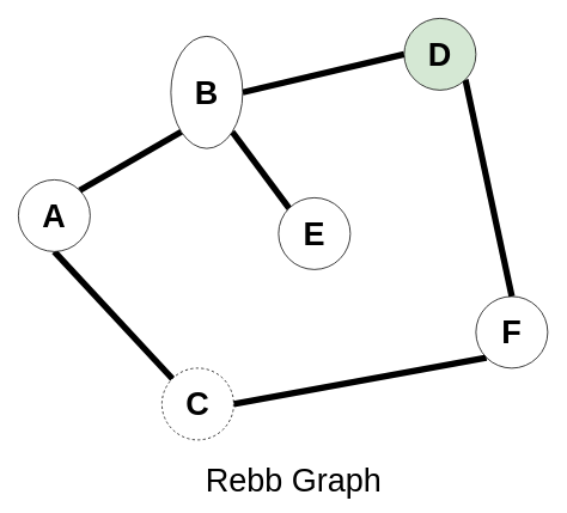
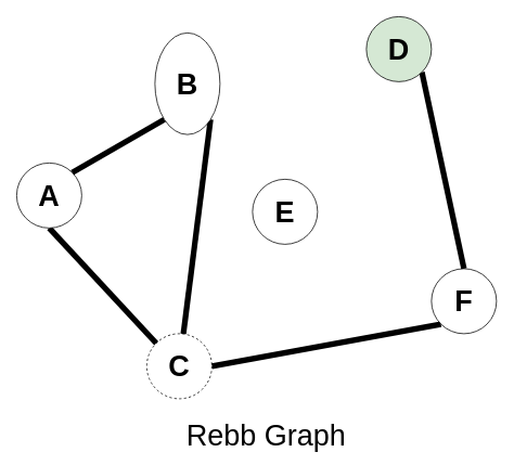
  <mxCell id="0" />
  <mxCell id="1" parent="0" />
  <mxCell id="2" style="edgeStyle=none;html=1;exitX=1;exitY=0;exitDx=0;exitDy=0;entryX=0;entryY=1;entryDx=0;entryDy=0;fontSize=36;endArrow=none;endFill=0;strokeWidth=7;" edge="1" parent="1" source="4" target="7"><mxGeometry relative="1" as="geometry" /></mxCell>
  <mxCell id="3" style="edgeStyle=none;html=1;exitX=0.5;exitY=1;exitDx=0;exitDy=0;entryX=0;entryY=0;entryDx=0;entryDy=0;fontSize=36;endArrow=none;endFill=0;strokeWidth=7;" edge="1" parent="1" source="4" target="9"><mxGeometry relative="1" as="geometry" /></mxCell>
  <mxCell id="4" value="&lt;b&gt;&lt;font style=&quot;font-size: 36px&quot;&gt;A&lt;/font&gt;&lt;/b&gt;" style="ellipse;whiteSpace=wrap;html=1;aspect=fixed;" vertex="1" parent="1"><mxGeometry x="20" y="200" width="80" height="80" as="geometry" /></mxCell>
- <mxCell id="5" style="edgeStyle=none;html=1;exitX=1;exitY=0.5;exitDx=0;exitDy=0;entryX=0;entryY=0.5;entryDx=0;entryDy=0;fontSize=36;endArrow=none;endFill=0;strokeWidth=7;" edge="1" parent="1" source="7" target="12"><mxGeometry relative="1" as="geometry" /></mxCell>
- <mxCell id="6" style="edgeStyle=none;html=1;exitX=1;exitY=1;exitDx=0;exitDy=0;entryX=0;entryY=0;entryDx=0;entryDy=0;fontSize=36;endArrow=none;endFill=0;strokeWidth=7;" edge="1" parent="1" source="7" target="10"><mxGeometry relative="1" as="geometry" /></mxCell>
+ <mxCell id="6" style="edgeStyle=none;html=1;exitX=1;exitY=1;exitDx=0;exitDy=0;fontSize=36;endArrow=none;endFill=0;strokeWidth=7;" edge="1" parent="1" source="7" target="9"><mxGeometry relative="1" as="geometry" /></mxCell>
  <mxCell id="7" value="&lt;span style=&quot;font-size: 36px&quot;&gt;&lt;b&gt;B&lt;/b&gt;&lt;/span&gt;" style="ellipse;whiteSpace=wrap;html=1;aspect=fixed;" vertex="1" parent="1"><mxGeometry x="190" y="40" width="80" height="125" as="geometry" /></mxCell>
  <mxCell id="8" style="edgeStyle=none;html=1;exitX=1;exitY=0.5;exitDx=0;exitDy=0;entryX=0;entryY=1;entryDx=0;entryDy=0;fontSize=36;endArrow=none;endFill=0;strokeWidth=7;" edge="1" parent="1" source="9" target="13"><mxGeometry relative="1" as="geometry" /></mxCell>
  <mxCell id="9" value="&lt;span style=&quot;font-size: 36px&quot;&gt;&lt;b&gt;C&lt;/b&gt;&lt;/span&gt;" style="ellipse;whiteSpace=wrap;html=1;aspect=fixed;dashed=1;" vertex="1" parent="1"><mxGeometry x="180" y="410" width="80" height="80" as="geometry" /></mxCell>
  <mxCell id="10" value="&lt;span style=&quot;font-size: 36px&quot;&gt;&lt;b&gt;E&lt;/b&gt;&lt;/span&gt;" style="ellipse;whiteSpace=wrap;html=1;aspect=fixed;" vertex="1" parent="1"><mxGeometry x="310" y="220" width="80" height="80" as="geometry" /></mxCell>
  <mxCell id="11" style="edgeStyle=none;html=1;exitX=1;exitY=1;exitDx=0;exitDy=0;entryX=0.5;entryY=0;entryDx=0;entryDy=0;fontSize=36;endArrow=none;endFill=0;strokeWidth=7;" edge="1" parent="1" source="12" target="13"><mxGeometry relative="1" as="geometry" /></mxCell>
  <mxCell id="12" value="&lt;span style=&quot;font-size: 36px&quot;&gt;&lt;b&gt;D&lt;/b&gt;&lt;/span&gt;" style="ellipse;whiteSpace=wrap;html=1;aspect=fixed;fillColor=#d5e8d4;" vertex="1" parent="1"><mxGeometry x="450" y="20" width="80" height="80" as="geometry" /></mxCell>
  <mxCell id="13" value="&lt;span style=&quot;font-size: 36px&quot;&gt;&lt;b&gt;F&lt;/b&gt;&lt;/span&gt;" style="ellipse;whiteSpace=wrap;html=1;aspect=fixed;" vertex="1" parent="1"><mxGeometry x="530" y="330" width="80" height="80" as="geometry" /></mxCell>
  <mxCell id="14" value="Rebb Graph&amp;nbsp;" style="text;html=1;strokeColor=none;fillColor=none;align=center;verticalAlign=middle;whiteSpace=wrap;rounded=0;fontSize=36;" vertex="1" parent="1"><mxGeometry x="214" y="520" width="236" height="30" as="geometry" /></mxCell>
